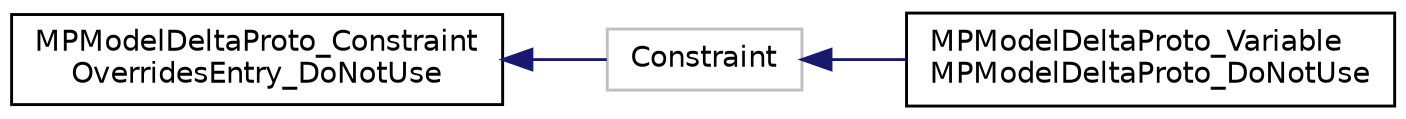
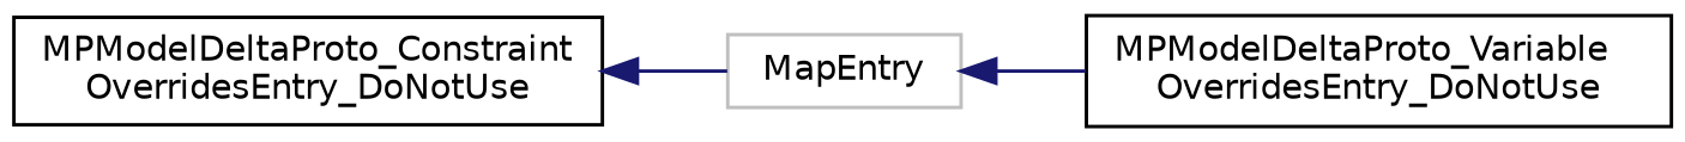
  digraph {
    fontname="DejaVu Sans"
    rankdir=LR
    node [color=black fillcolor=white fontname="DejaVu Sans" fontsize=10 shape=record style=filled]
    edge [color=midnightblue dir=back fontname="DejaVu Sans" fontsize=10 labelfontname=Helvetica labelfontsize=10 style=solid]
-   n1 [color=grey75 height=0.2 label=Constraint width=0.4]
-   n2 [height=0.2 label="MPModelDeltaProto_Variable\lMPModelDeltaProto_DoNotUse" width=0.4]
+   n1 [color=grey75 height=0.2 label=MapEntry width=0.4]
+   n2 [height=0.2 label="MPModelDeltaProto_Variable\lOverridesEntry_DoNotUse" width=0.4]
    n3 [height=0.2 label="MPModelDeltaProto_Constraint\lOverridesEntry_DoNotUse" width=0.4]
    n1 -> n2
    n3 -> n1
  }
